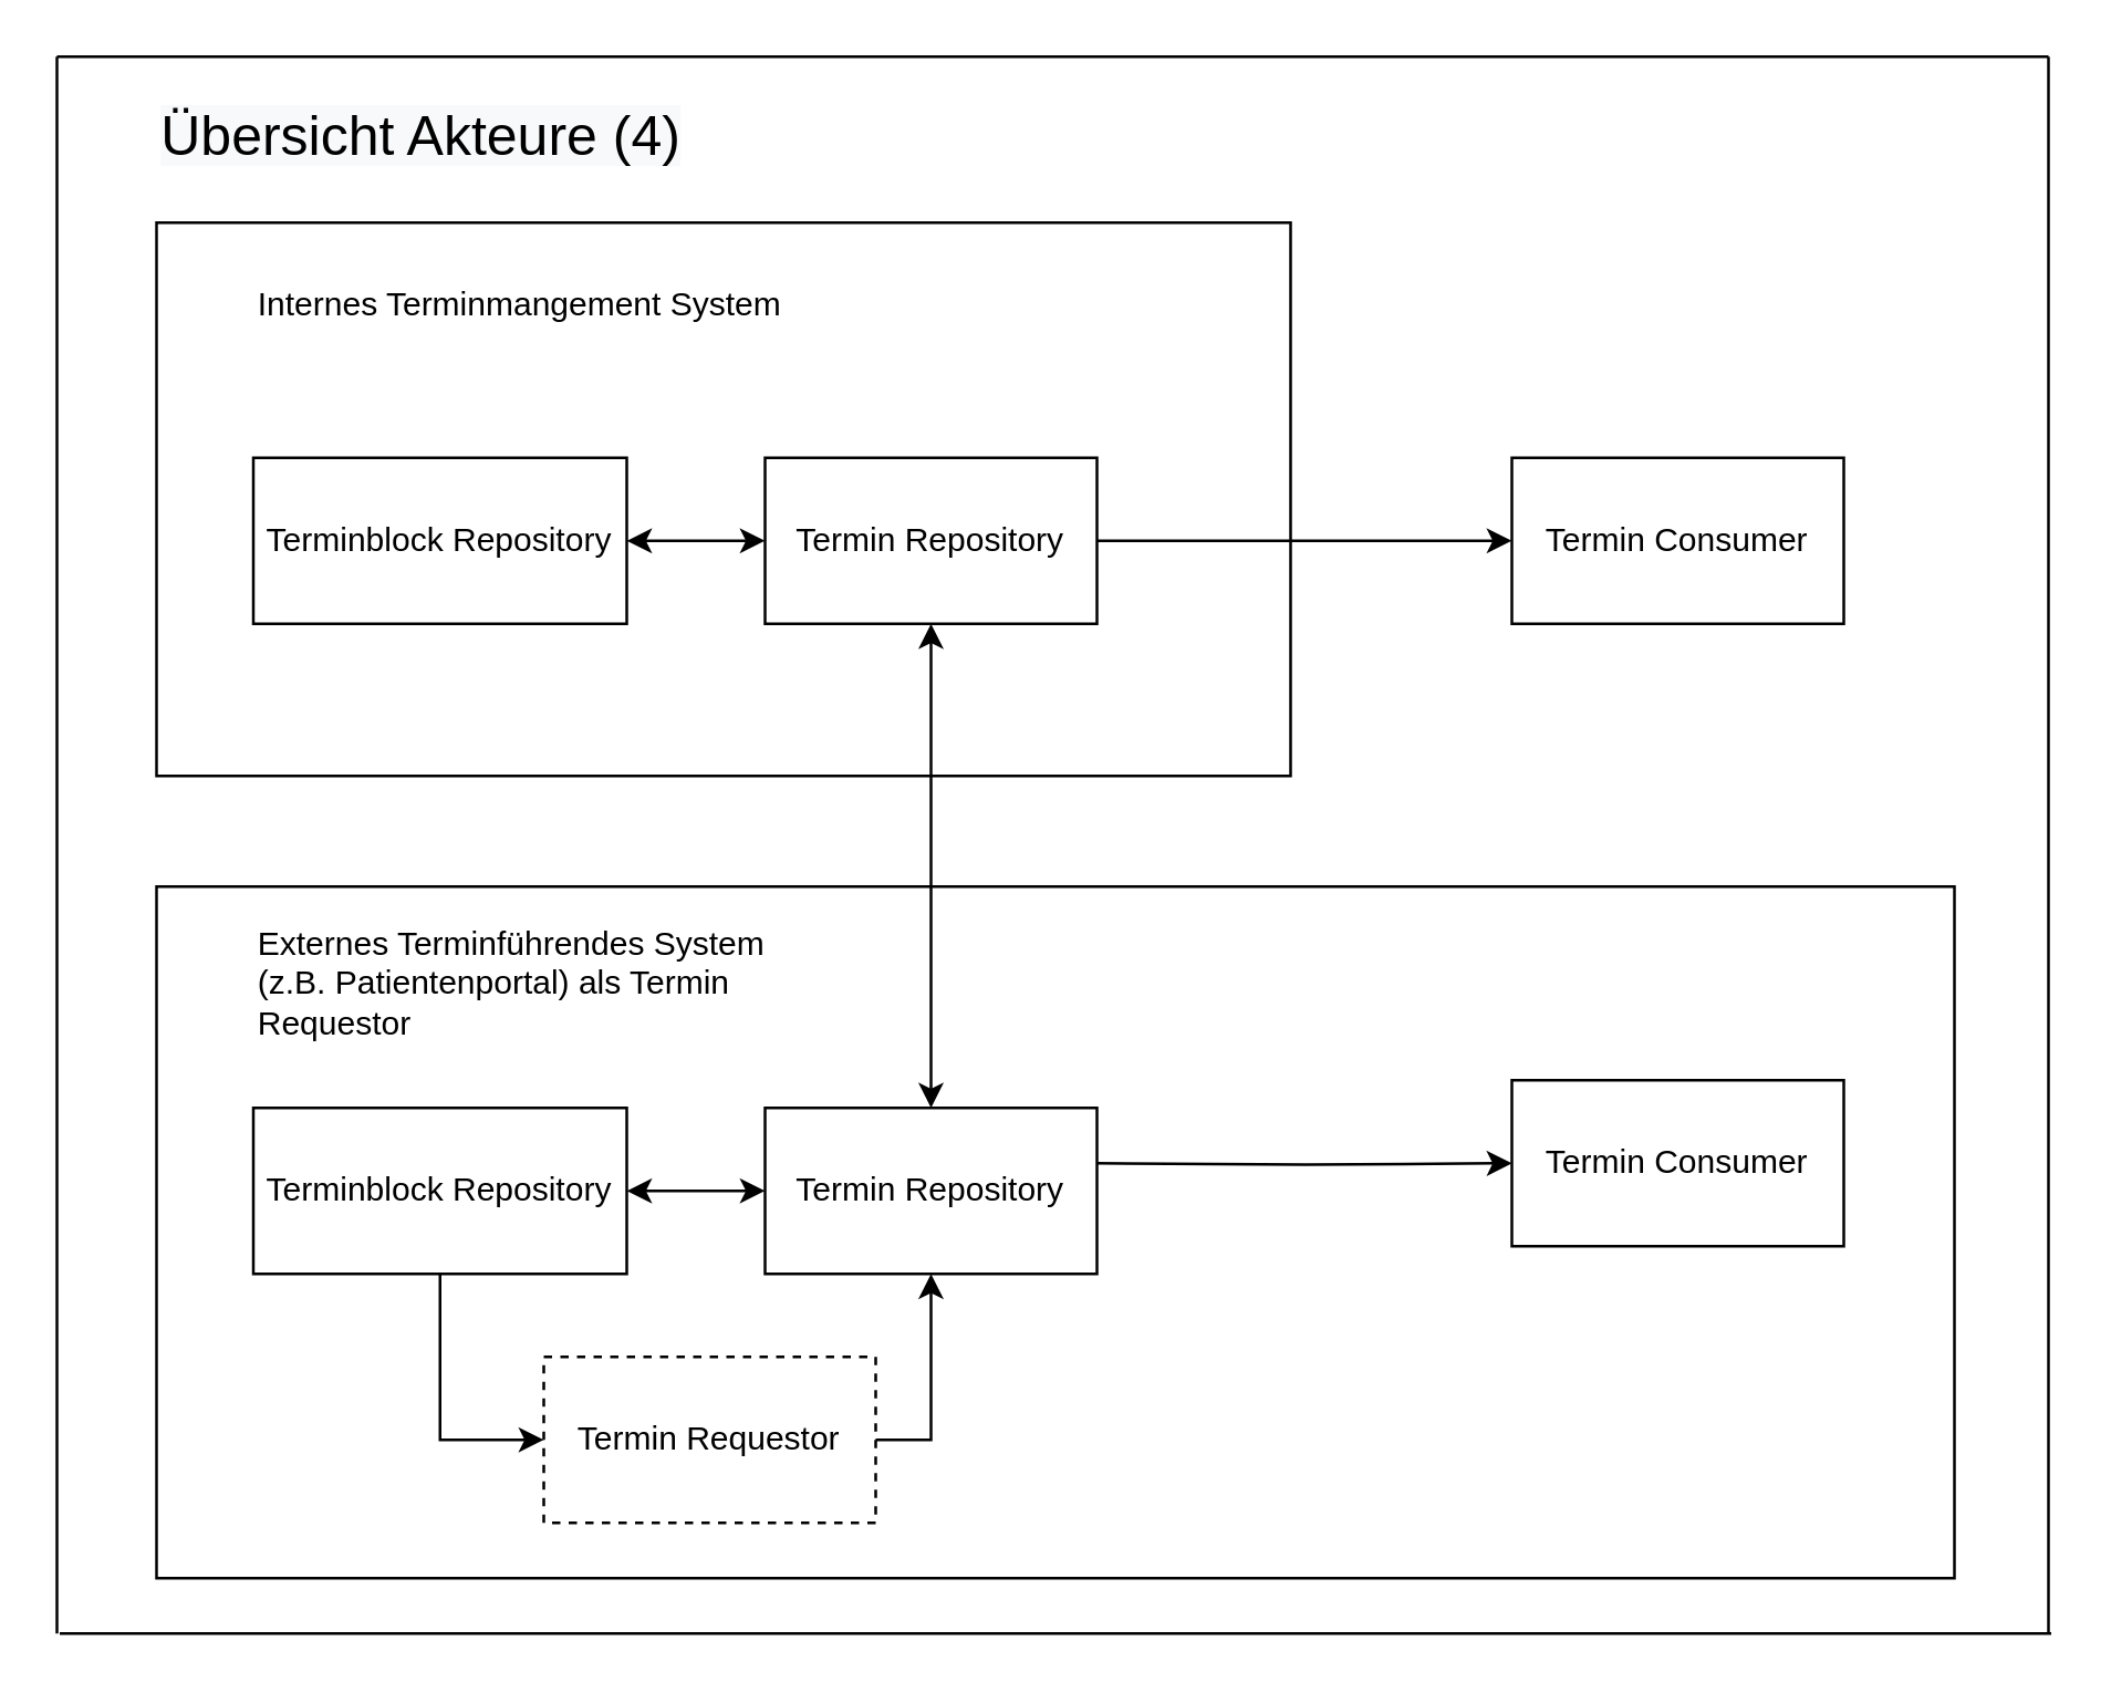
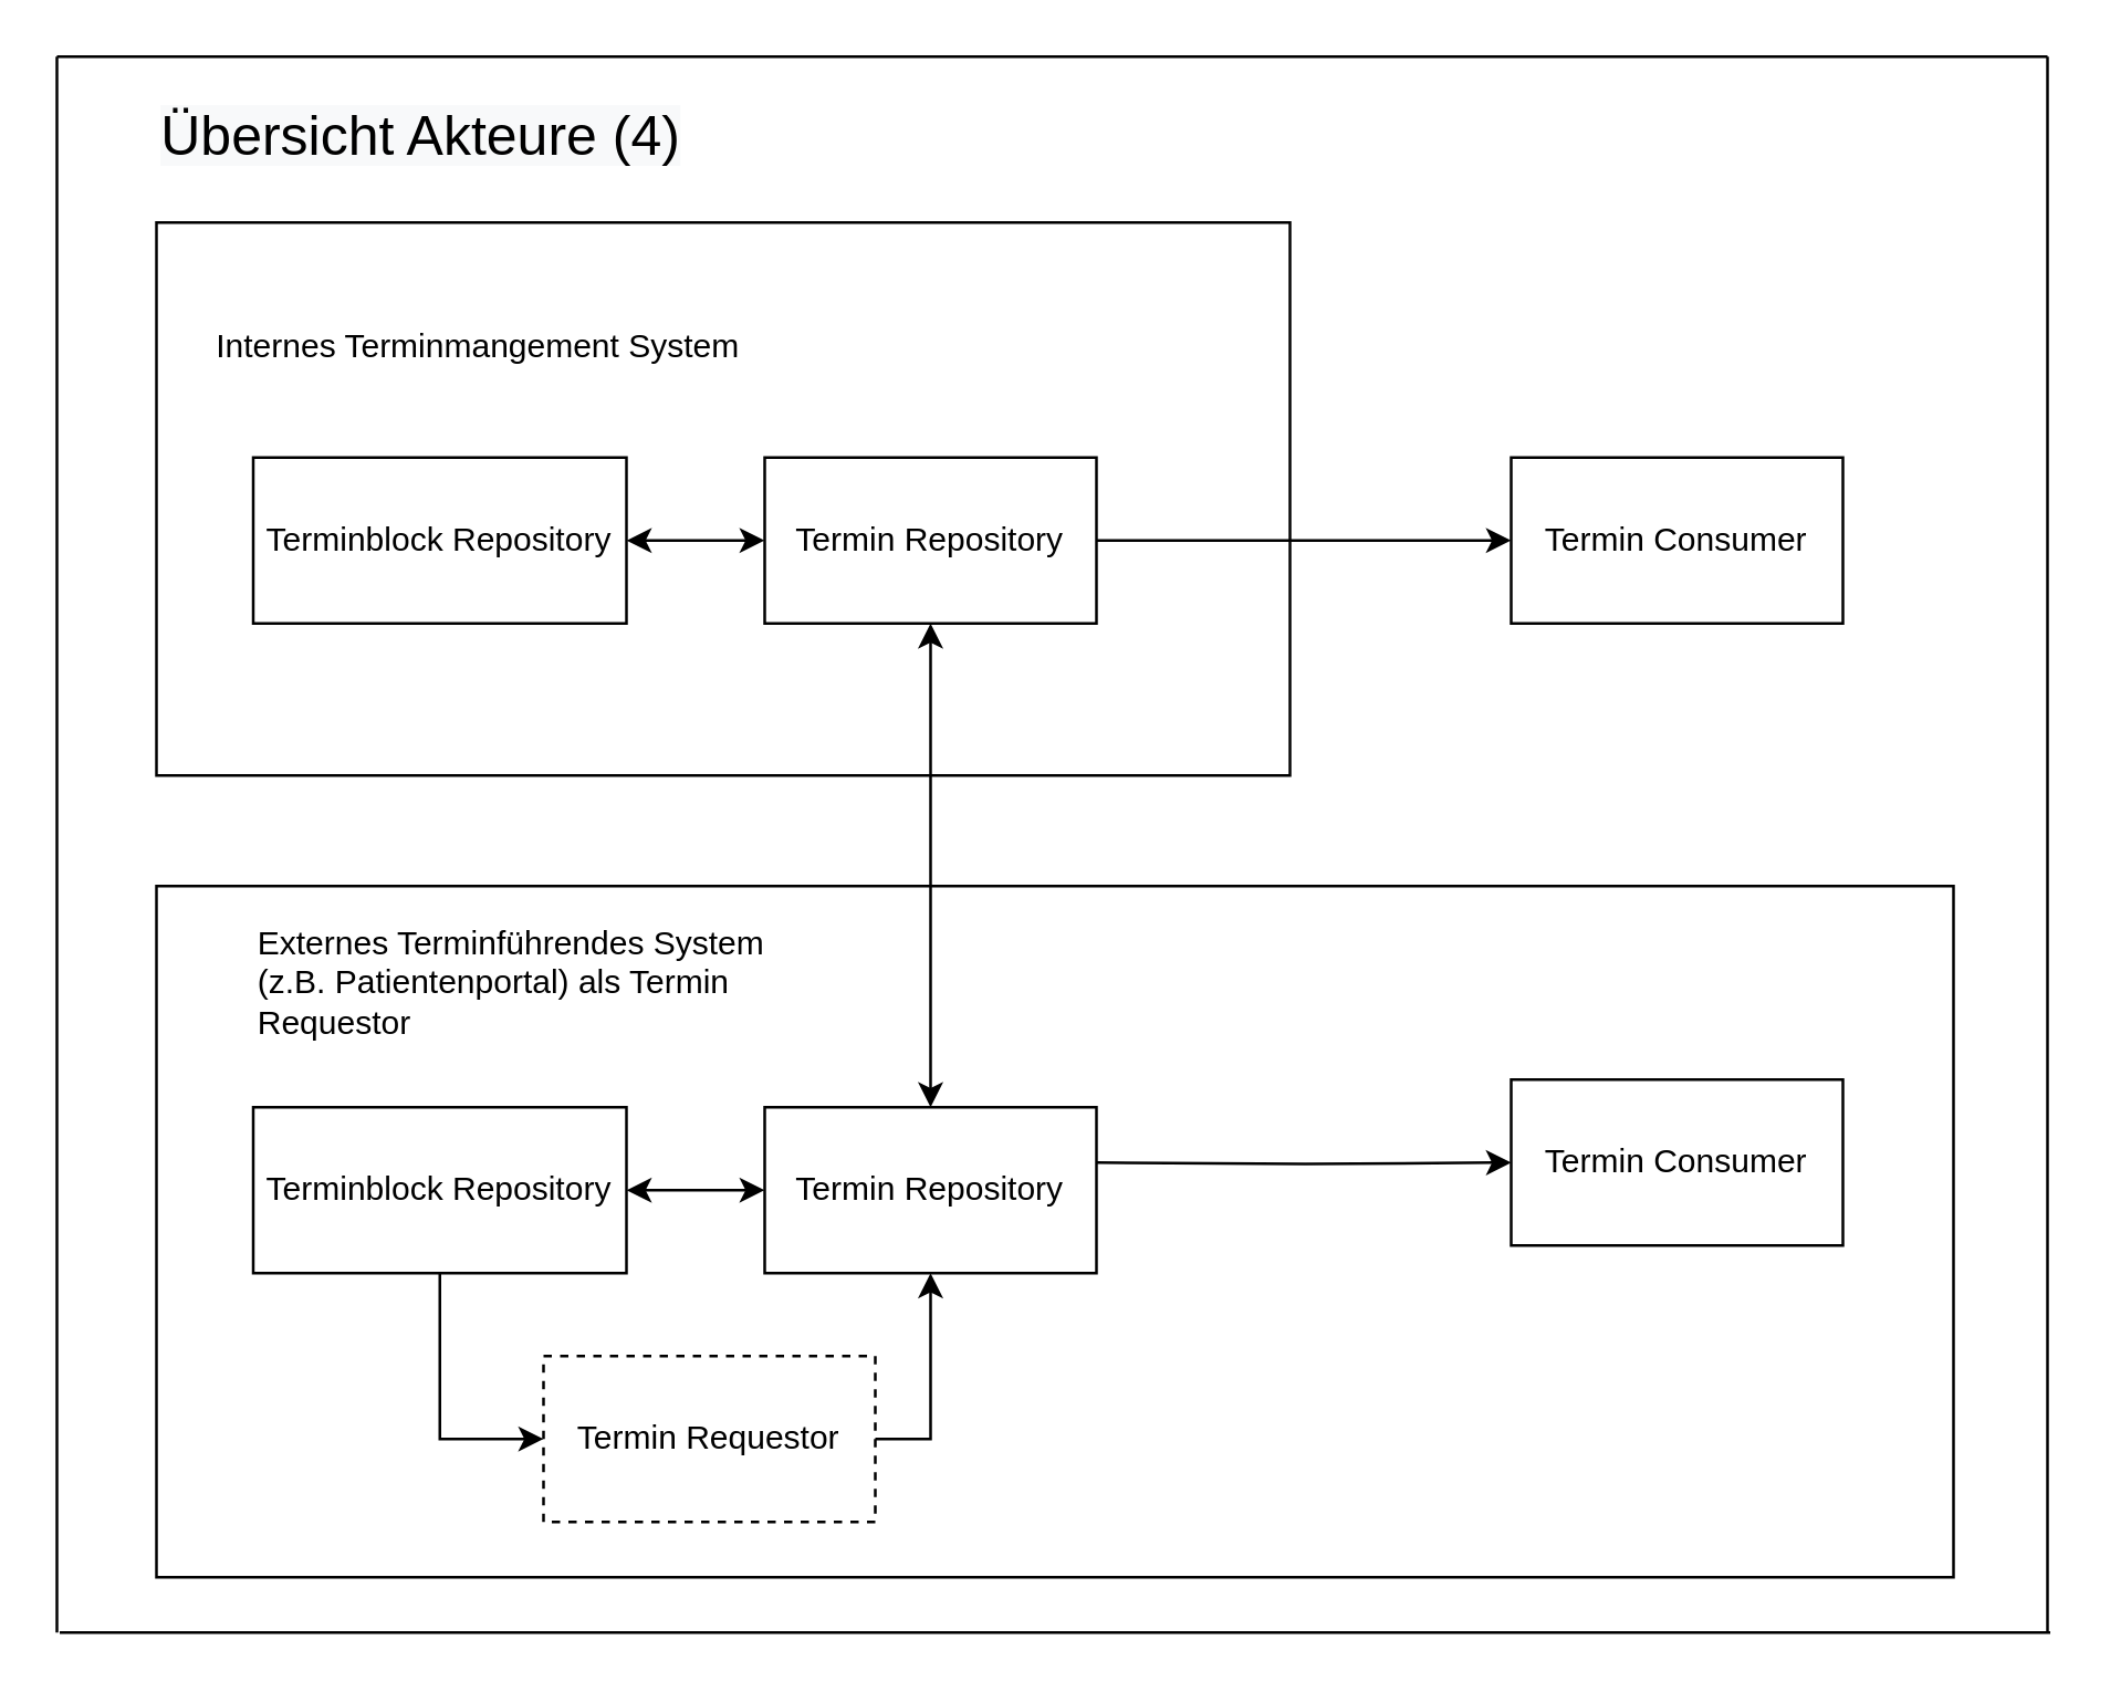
  <mxCell id="0" />
  <mxCell id="1" parent="0" />
  <mxCell id="2" value="" style="rounded=0;whiteSpace=wrap;html=1;fillColor=none;" vertex="1" parent="1"><mxGeometry x="56" y="80" width="410" height="200" as="geometry" /></mxCell>
  <mxCell id="3" style="edgeStyle=orthogonalEdgeStyle;rounded=0;orthogonalLoop=1;jettySize=auto;html=1;exitX=1;exitY=0.5;exitDx=0;exitDy=0;" edge="1" parent="1" source="4" target="6"><mxGeometry relative="1" as="geometry" /></mxCell>
  <mxCell id="4" value="Termin Repository" style="rounded=0;whiteSpace=wrap;html=1;" vertex="1" parent="1"><mxGeometry x="276" y="165" width="120" height="60" as="geometry" /></mxCell>
- <mxCell id="5" value="Internes Terminmangement System" style="text;html=1;strokeColor=none;fillColor=none;align=left;verticalAlign=middle;whiteSpace=wrap;rounded=0;" vertex="1" parent="1"><mxGeometry x="91" y="95" width="210" height="30" as="geometry" /></mxCell>
+ <mxCell id="5" value="Internes Terminmangement System" style="text;html=1;strokeColor=none;fillColor=none;align=left;verticalAlign=middle;whiteSpace=wrap;rounded=0;" vertex="1" parent="1"><mxGeometry x="76" y="110" width="210" height="30" as="geometry" /></mxCell>
  <mxCell id="6" value="Termin Consumer" style="rounded=0;whiteSpace=wrap;html=1;fillColor=none;" vertex="1" parent="1"><mxGeometry x="546" y="165" width="120" height="60" as="geometry" /></mxCell>
  <mxCell id="7" value="" style="rounded=0;whiteSpace=wrap;html=1;fillColor=none;" vertex="1" parent="1"><mxGeometry x="56" y="320" width="650" height="250" as="geometry" /></mxCell>
  <mxCell id="8" value="Externes Terminführendes System (z.B. Patientenportal) als Termin Requestor" style="text;html=1;strokeColor=none;fillColor=none;align=left;verticalAlign=middle;whiteSpace=wrap;rounded=0;" vertex="1" parent="1"><mxGeometry x="91" y="340" width="195" height="30" as="geometry" /></mxCell>
  <mxCell id="9" style="edgeStyle=orthogonalEdgeStyle;rounded=0;orthogonalLoop=1;jettySize=auto;html=1;exitX=1;exitY=0.5;exitDx=0;exitDy=0;startArrow=classic;startFill=1;" edge="1" parent="1" source="10" target="12"><mxGeometry relative="1" as="geometry" /></mxCell>
  <mxCell id="10" value="Terminblock&amp;nbsp;Repository" style="rounded=0;whiteSpace=wrap;html=1;" vertex="1" parent="1"><mxGeometry x="91" y="400" width="135" height="60" as="geometry" /></mxCell>
  <mxCell id="11" style="edgeStyle=orthogonalEdgeStyle;rounded=0;orthogonalLoop=1;jettySize=auto;html=1;exitX=0.5;exitY=0;exitDx=0;exitDy=0;startArrow=classic;startFill=1;endArrow=classic;endFill=1;" edge="1" parent="1" source="12" target="4"><mxGeometry relative="1" as="geometry" /></mxCell>
  <mxCell id="12" value="Termin Repository" style="rounded=0;whiteSpace=wrap;html=1;" vertex="1" parent="1"><mxGeometry x="276" y="400" width="120" height="60" as="geometry" /></mxCell>
  <mxCell id="13" style="edgeStyle=orthogonalEdgeStyle;rounded=0;orthogonalLoop=1;jettySize=auto;html=1;exitX=0;exitY=0.5;exitDx=0;exitDy=0;entryX=0.5;entryY=1;entryDx=0;entryDy=0;endArrow=none;endFill=0;startArrow=classic;startFill=1;" edge="1" parent="1" source="15" target="10"><mxGeometry relative="1" as="geometry" /></mxCell>
  <mxCell id="14" style="edgeStyle=orthogonalEdgeStyle;rounded=0;orthogonalLoop=1;jettySize=auto;html=1;exitX=1;exitY=0.5;exitDx=0;exitDy=0;entryX=0.5;entryY=1;entryDx=0;entryDy=0;startArrow=none;startFill=0;endArrow=classic;endFill=1;" edge="1" parent="1" source="15" target="12"><mxGeometry relative="1" as="geometry" /></mxCell>
  <mxCell id="15" value="Termin Requestor" style="rounded=0;whiteSpace=wrap;html=1;fillColor=none;dashed=1;" vertex="1" parent="1"><mxGeometry x="196" y="490" width="120" height="60" as="geometry" /></mxCell>
  <mxCell id="16" style="edgeStyle=orthogonalEdgeStyle;rounded=0;orthogonalLoop=1;jettySize=auto;html=1;exitX=1;exitY=0.5;exitDx=0;exitDy=0;entryX=0;entryY=0.5;entryDx=0;entryDy=0;startArrow=classic;startFill=1;endArrow=classic;endFill=1;" edge="1" parent="1" source="17" target="4"><mxGeometry relative="1" as="geometry" /></mxCell>
  <mxCell id="17" value="Terminblock&amp;nbsp;Repository" style="rounded=0;whiteSpace=wrap;html=1;" vertex="1" parent="1"><mxGeometry x="91" y="165" width="135" height="60" as="geometry" /></mxCell>
  <mxCell id="18" style="edgeStyle=orthogonalEdgeStyle;rounded=0;orthogonalLoop=1;jettySize=auto;html=1;exitX=1;exitY=0.5;exitDx=0;exitDy=0;" edge="1" parent="1" target="19"><mxGeometry relative="1" as="geometry"><mxPoint x="396" y="420" as="sourcePoint" /></mxGeometry></mxCell>
  <mxCell id="19" value="Termin Consumer" style="rounded=0;whiteSpace=wrap;html=1;fillColor=none;" vertex="1" parent="1"><mxGeometry x="546" y="390" width="120" height="60" as="geometry" /></mxCell>
  <mxCell id="20" value="" style="endArrow=none;html=1;rounded=0;" edge="1" parent="1"><mxGeometry width="50" height="50" relative="1" as="geometry"><mxPoint x="20" y="20" as="sourcePoint" /><mxPoint x="740" y="20" as="targetPoint" /></mxGeometry></mxCell>
  <mxCell id="21" value="" style="endArrow=none;html=1;rounded=0;" edge="1" parent="1"><mxGeometry width="50" height="50" relative="1" as="geometry"><mxPoint x="20" y="20" as="sourcePoint" /><mxPoint x="20" y="590" as="targetPoint" /></mxGeometry></mxCell>
  <mxCell id="22" value="" style="endArrow=none;html=1;rounded=0;" edge="1" parent="1"><mxGeometry width="50" height="50" relative="1" as="geometry"><mxPoint x="21" y="590" as="sourcePoint" /><mxPoint x="741" y="590" as="targetPoint" /></mxGeometry></mxCell>
  <mxCell id="23" value="" style="endArrow=none;html=1;rounded=0;" edge="1" parent="1"><mxGeometry width="50" height="50" relative="1" as="geometry"><mxPoint x="740" y="590" as="sourcePoint" /><mxPoint x="740" y="20" as="targetPoint" /></mxGeometry></mxCell>
  <mxCell id="24" value="&lt;span style=&quot;color: rgb(0 , 0 , 0) ; font-family: &amp;#34;helvetica&amp;#34; ; font-size: 20px ; font-style: normal ; font-weight: 400 ; letter-spacing: normal ; text-align: left ; text-indent: 0px ; text-transform: none ; word-spacing: 0px ; background-color: rgb(248 , 249 , 250) ; text-decoration: none ; display: inline ; float: none&quot;&gt;Übersicht Akteure (4)&lt;/span&gt;" style="text;whiteSpace=wrap;html=1;" vertex="1" parent="1"><mxGeometry x="56" y="30" width="230" height="30" as="geometry" /></mxCell>
